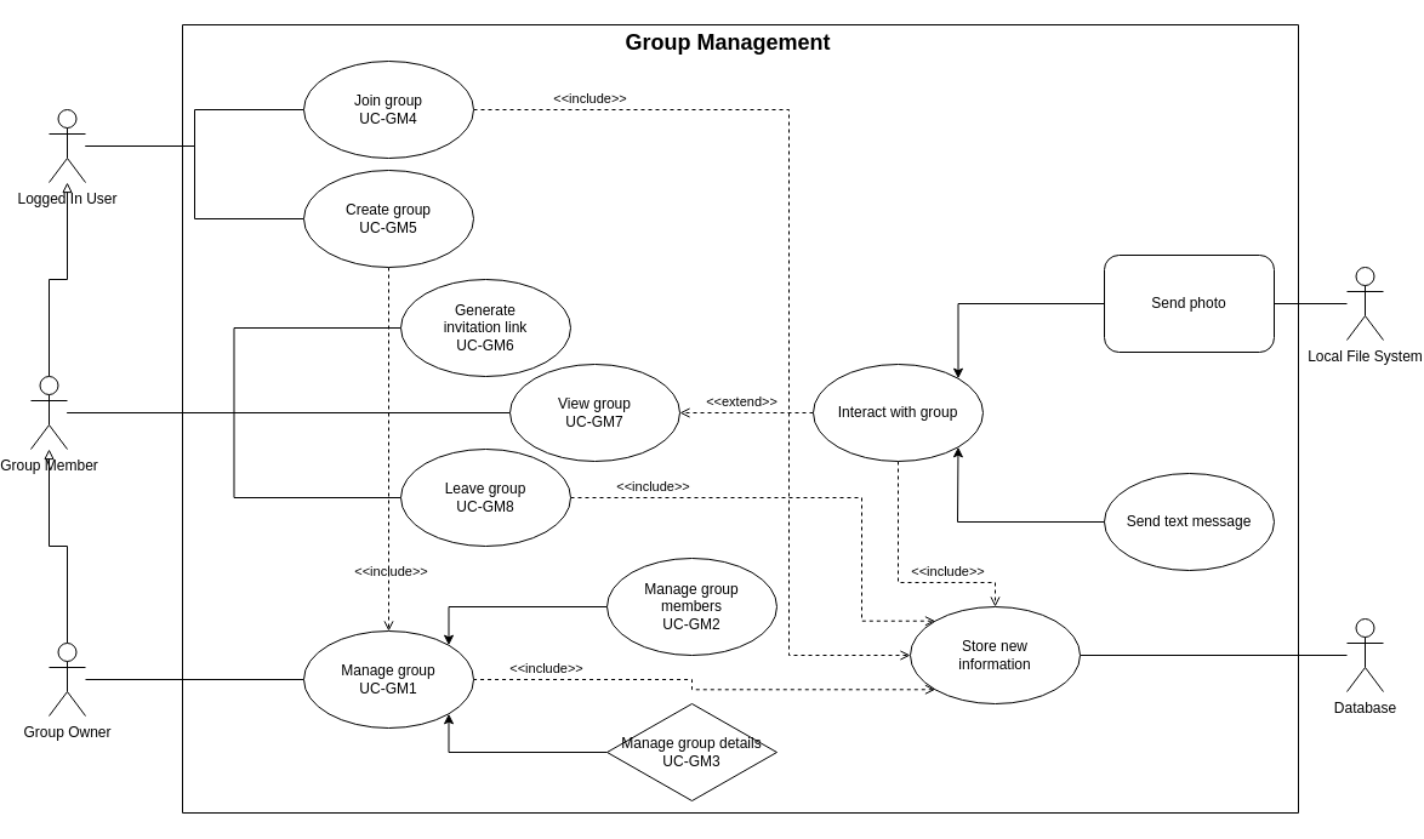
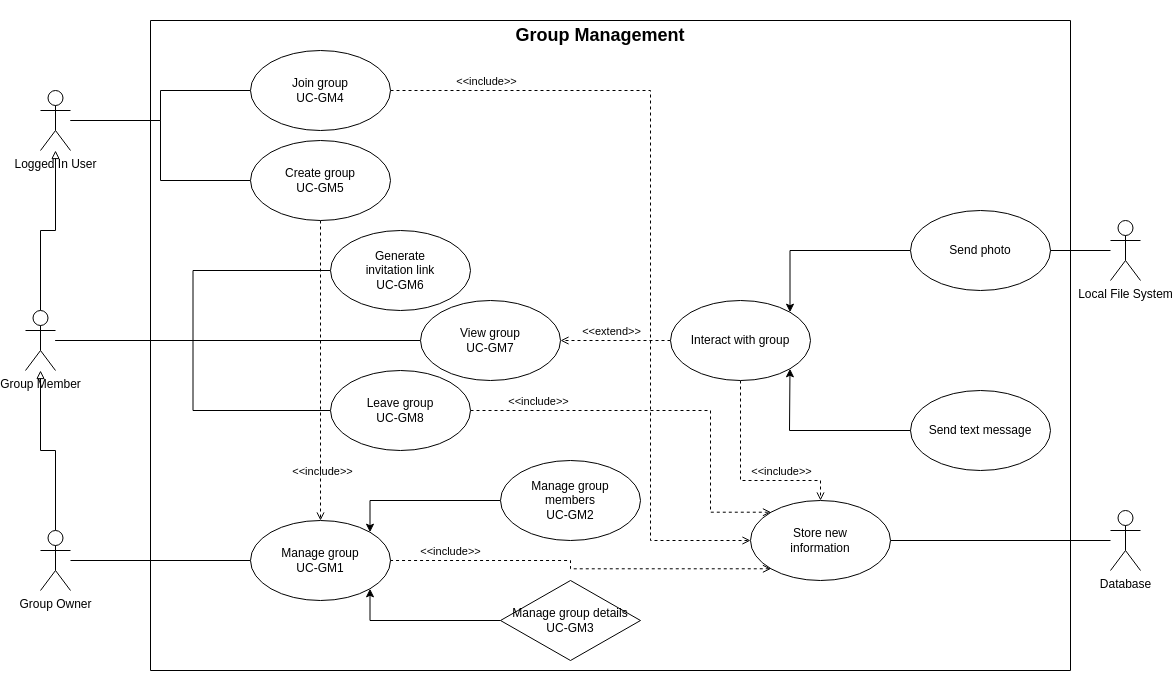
  <mxCell id="0" />
  <mxCell id="1" parent="0" />
  <mxCell id="2" style="edgeStyle=orthogonalEdgeStyle;rounded=0;orthogonalLoop=1;jettySize=auto;html=1;entryX=0;entryY=0.5;entryDx=0;entryDy=0;endArrow=none;endFill=0;" parent="1" source="4" target="20" edge="1"><mxGeometry relative="1" as="geometry" /></mxCell>
  <mxCell id="3" style="edgeStyle=orthogonalEdgeStyle;rounded=0;orthogonalLoop=1;jettySize=auto;html=1;endArrow=none;endFill=0;" parent="1" source="4" target="17" edge="1"><mxGeometry relative="1" as="geometry" /></mxCell>
  <mxCell id="4" value="Logged In User" style="shape=umlActor;verticalLabelPosition=bottom;verticalAlign=top;html=1;outlineConnect=0;fillColor=default;" parent="1" vertex="1"><mxGeometry x="35" y="90" width="30" height="60" as="geometry" /></mxCell>
  <mxCell id="5" style="edgeStyle=orthogonalEdgeStyle;rounded=0;orthogonalLoop=1;jettySize=auto;html=1;entryX=1;entryY=0.5;entryDx=0;entryDy=0;endArrow=none;endFill=0;" parent="1" source="6" target="39" edge="1"><mxGeometry relative="1" as="geometry" /></mxCell>
  <mxCell id="6" value="Database" style="shape=umlActor;verticalLabelPosition=bottom;verticalAlign=top;html=1;outlineConnect=0;fillColor=default;" parent="1" vertex="1"><mxGeometry x="1105" y="510" width="30" height="60" as="geometry" /></mxCell>
  <mxCell id="7" style="edgeStyle=orthogonalEdgeStyle;rounded=0;orthogonalLoop=1;jettySize=auto;html=1;endArrow=block;endFill=0;" parent="1" source="9" target="14" edge="1"><mxGeometry relative="1" as="geometry" /></mxCell>
  <mxCell id="8" style="edgeStyle=orthogonalEdgeStyle;rounded=0;orthogonalLoop=1;jettySize=auto;html=1;entryX=0;entryY=0.5;entryDx=0;entryDy=0;endArrow=none;endFill=0;" parent="1" source="9" target="25" edge="1"><mxGeometry relative="1" as="geometry" /></mxCell>
  <mxCell id="9" value="Group Owner" style="shape=umlActor;verticalLabelPosition=bottom;verticalAlign=top;html=1;outlineConnect=0;fillColor=default;" parent="1" vertex="1"><mxGeometry x="35" y="530" width="30" height="60" as="geometry" /></mxCell>
  <mxCell id="10" style="edgeStyle=orthogonalEdgeStyle;rounded=0;orthogonalLoop=1;jettySize=auto;html=1;endArrow=block;endFill=0;" parent="1" source="14" target="4" edge="1"><mxGeometry relative="1" as="geometry"><mxPoint x="50" y="180" as="targetPoint" /></mxGeometry></mxCell>
  <mxCell id="11" style="edgeStyle=orthogonalEdgeStyle;rounded=0;orthogonalLoop=1;jettySize=auto;html=1;entryX=0;entryY=0.5;entryDx=0;entryDy=0;endArrow=none;endFill=0;" parent="1" source="14" target="29" edge="1"><mxGeometry relative="1" as="geometry" /></mxCell>
  <mxCell id="12" style="edgeStyle=orthogonalEdgeStyle;rounded=0;orthogonalLoop=1;jettySize=auto;html=1;entryX=0;entryY=0.5;entryDx=0;entryDy=0;endArrow=none;endFill=0;" parent="1" source="14" target="26" edge="1"><mxGeometry relative="1" as="geometry" /></mxCell>
  <mxCell id="13" style="edgeStyle=orthogonalEdgeStyle;rounded=0;orthogonalLoop=1;jettySize=auto;html=1;entryX=0;entryY=0.5;entryDx=0;entryDy=0;endArrow=none;endFill=0;" parent="1" source="14" target="30" edge="1"><mxGeometry relative="1" as="geometry" /></mxCell>
  <mxCell id="14" value="Group Member" style="shape=umlActor;verticalLabelPosition=bottom;verticalAlign=top;html=1;outlineConnect=0;fillColor=default;" parent="1" vertex="1"><mxGeometry x="20" y="310" width="30" height="60" as="geometry" /></mxCell>
  <mxCell id="15" style="edgeStyle=orthogonalEdgeStyle;rounded=0;orthogonalLoop=1;jettySize=auto;html=1;exitX=0.5;exitY=1;exitDx=0;exitDy=0;entryX=0.5;entryY=0;entryDx=0;entryDy=0;endArrow=open;endFill=0;dashed=1;" parent="1" source="17" target="25" edge="1"><mxGeometry relative="1" as="geometry" /></mxCell>
  <mxCell id="16" value="&amp;lt;&amp;lt;include&amp;gt;&amp;gt;" style="edgeLabel;html=1;align=center;verticalAlign=middle;resizable=0;points=[];labelBackgroundColor=none;" parent="15" vertex="1" connectable="0"><mxGeometry x="0.667" y="1" relative="1" as="geometry"><mxPoint as="offset" /></mxGeometry></mxCell>
  <mxCell id="17" value="Create group&lt;br&gt;UC-GM5" style="ellipse;whiteSpace=wrap;html=1;fillColor=default;" parent="1" vertex="1"><mxGeometry x="245" y="140" width="140" height="80" as="geometry" /></mxCell>
  <mxCell id="18" style="edgeStyle=orthogonalEdgeStyle;rounded=0;orthogonalLoop=1;jettySize=auto;html=1;exitX=1;exitY=0.5;exitDx=0;exitDy=0;entryX=0;entryY=0.5;entryDx=0;entryDy=0;endArrow=open;endFill=0;dashed=1;" parent="1" source="20" target="39" edge="1"><mxGeometry relative="1" as="geometry"><Array as="points"><mxPoint x="645" y="90" /><mxPoint x="645" y="540" /></Array></mxGeometry></mxCell>
  <mxCell id="19" value="&amp;lt;&amp;lt;include&amp;gt;&amp;gt;" style="edgeLabel;html=1;align=center;verticalAlign=middle;resizable=0;points=[];labelBackgroundColor=none;" parent="18" vertex="1" connectable="0"><mxGeometry x="-0.632" relative="1" as="geometry"><mxPoint x="-54" y="-10" as="offset" /></mxGeometry></mxCell>
  <mxCell id="20" value="Join group&lt;br&gt;UC-GM4" style="ellipse;whiteSpace=wrap;html=1;fillColor=default;" parent="1" vertex="1"><mxGeometry x="245" y="50" width="140" height="80" as="geometry" /></mxCell>
  <mxCell id="21" style="edgeStyle=orthogonalEdgeStyle;rounded=0;orthogonalLoop=1;jettySize=auto;html=1;exitX=0;exitY=0.5;exitDx=0;exitDy=0;entryX=1;entryY=0;entryDx=0;entryDy=0;endArrow=classic;endFill=1;" parent="1" source="22" target="25" edge="1"><mxGeometry relative="1" as="geometry"><Array as="points"><mxPoint x="365" y="500" /></Array></mxGeometry></mxCell>
  <mxCell id="22" value="&lt;div&gt;Manage group&lt;/div&gt;&lt;div&gt;members&lt;/div&gt;&lt;div&gt;UC-GM2&lt;br&gt;&lt;/div&gt;" style="ellipse;whiteSpace=wrap;html=1;fillColor=default;" parent="1" vertex="1"><mxGeometry x="495" y="460" width="140" height="80" as="geometry" /></mxCell>
  <mxCell id="23" style="edgeStyle=orthogonalEdgeStyle;rounded=0;orthogonalLoop=1;jettySize=auto;html=1;exitX=0;exitY=0.5;exitDx=0;exitDy=0;entryX=1;entryY=1;entryDx=0;entryDy=0;endArrow=classic;endFill=1;" parent="1" source="24" target="25" edge="1"><mxGeometry relative="1" as="geometry"><Array as="points"><mxPoint x="365" y="620" /></Array></mxGeometry></mxCell>
  <mxCell id="24" value="Manage group details&lt;br&gt;UC-GM3" style="rhombus;whiteSpace=wrap;html=1;fillColor=default;" parent="1" vertex="1"><mxGeometry x="495" y="580" width="140" height="80" as="geometry" /></mxCell>
  <mxCell id="25" value="Manage group&lt;br&gt;UC-GM1" style="ellipse;whiteSpace=wrap;html=1;fillColor=default;" parent="1" vertex="1"><mxGeometry x="245" y="520" width="140" height="80" as="geometry" /></mxCell>
  <mxCell id="26" value="&lt;div&gt;Generate&lt;/div&gt;&lt;div&gt;invitation&amp;nbsp;&lt;span style=&quot;background-color: initial;&quot;&gt;link&lt;/span&gt;&lt;/div&gt;&lt;div&gt;UC-GM6&lt;br&gt;&lt;/div&gt;" style="ellipse;whiteSpace=wrap;html=1;fillColor=default;" parent="1" vertex="1"><mxGeometry x="325" y="230" width="140" height="80" as="geometry" /></mxCell>
  <mxCell id="27" style="edgeStyle=orthogonalEdgeStyle;rounded=0;orthogonalLoop=1;jettySize=auto;html=1;exitX=1;exitY=0.5;exitDx=0;exitDy=0;entryX=0;entryY=0;entryDx=0;entryDy=0;endArrow=open;endFill=0;dashed=1;" parent="1" source="29" target="39" edge="1"><mxGeometry relative="1" as="geometry"><Array as="points"><mxPoint x="705" y="410" /><mxPoint x="705" y="512" /></Array></mxGeometry></mxCell>
  <mxCell id="28" value="&amp;lt;&amp;lt;include&amp;gt;&amp;gt;" style="edgeLabel;html=1;align=center;verticalAlign=middle;resizable=0;points=[];labelBackgroundColor=none;" parent="27" vertex="1" connectable="0"><mxGeometry x="-0.667" y="3" relative="1" as="geometry"><mxPoint y="-7" as="offset" /></mxGeometry></mxCell>
  <mxCell id="29" value="Leave group&lt;br&gt;UC-GM8" style="ellipse;whiteSpace=wrap;html=1;fillColor=default;" parent="1" vertex="1"><mxGeometry x="325" y="370" width="140" height="80" as="geometry" /></mxCell>
  <mxCell id="30" value="View group&lt;br&gt;UC-GM7" style="ellipse;whiteSpace=wrap;html=1;fillColor=default;" parent="1" vertex="1"><mxGeometry x="415" y="300" width="140" height="80" as="geometry" /></mxCell>
  <mxCell id="31" style="edgeStyle=orthogonalEdgeStyle;rounded=0;orthogonalLoop=1;jettySize=auto;html=1;entryX=1;entryY=0.5;entryDx=0;entryDy=0;endArrow=open;endFill=0;dashed=1;" parent="1" source="35" target="30" edge="1"><mxGeometry relative="1" as="geometry" /></mxCell>
  <mxCell id="32" value="&amp;lt;&amp;lt;extend&amp;gt;&amp;gt;" style="edgeLabel;html=1;align=center;verticalAlign=middle;resizable=0;points=[];labelBackgroundColor=none;" parent="31" vertex="1" connectable="0"><mxGeometry x="-0.08" y="1" relative="1" as="geometry"><mxPoint x="-9" y="-11" as="offset" /></mxGeometry></mxCell>
  <mxCell id="33" style="edgeStyle=orthogonalEdgeStyle;rounded=0;orthogonalLoop=1;jettySize=auto;html=1;exitX=0.5;exitY=1;exitDx=0;exitDy=0;entryX=0.5;entryY=0;entryDx=0;entryDy=0;dashed=1;endArrow=open;endFill=0;" parent="1" source="35" target="39" edge="1"><mxGeometry relative="1" as="geometry"><Array as="points"><mxPoint x="735" y="480" /><mxPoint x="815" y="480" /></Array></mxGeometry></mxCell>
  <mxCell id="34" value="&amp;lt;&amp;lt;include&amp;gt;&amp;gt;" style="edgeLabel;html=1;align=center;verticalAlign=middle;resizable=0;points=[];labelBackgroundColor=none;" parent="33" vertex="1" connectable="0"><mxGeometry x="0.34" relative="1" as="geometry"><mxPoint x="6" y="-10" as="offset" /></mxGeometry></mxCell>
  <mxCell id="35" value="Interact with group" style="ellipse;whiteSpace=wrap;html=1;fillColor=default;" parent="1" vertex="1"><mxGeometry x="665" y="300" width="140" height="80" as="geometry" /></mxCell>
  <mxCell id="36" style="edgeStyle=orthogonalEdgeStyle;rounded=0;orthogonalLoop=1;jettySize=auto;html=1;entryX=1;entryY=0;entryDx=0;entryDy=0;startArrow=none;startFill=0;endArrow=classic;endFill=1;" parent="1" source="42" target="35" edge="1"><mxGeometry relative="1" as="geometry" /></mxCell>
  <mxCell id="37" style="edgeStyle=orthogonalEdgeStyle;rounded=0;orthogonalLoop=1;jettySize=auto;html=1;exitX=0;exitY=1;exitDx=0;exitDy=0;entryX=1;entryY=0.5;entryDx=0;entryDy=0;endArrow=none;endFill=0;dashed=1;startArrow=open;startFill=0;" parent="1" source="39" target="25" edge="1"><mxGeometry relative="1" as="geometry" /></mxCell>
  <mxCell id="38" value="&amp;lt;&amp;lt;include&amp;gt;&amp;gt;" style="edgeLabel;html=1;align=center;verticalAlign=middle;resizable=0;points=[];labelBackgroundColor=none;" parent="37" vertex="1" connectable="0"><mxGeometry x="0.676" y="-1" relative="1" as="geometry"><mxPoint x="-3" y="-9" as="offset" /></mxGeometry></mxCell>
  <mxCell id="39" value="&lt;div&gt;Store new&lt;/div&gt;&lt;div&gt;information&lt;/div&gt;" style="ellipse;whiteSpace=wrap;html=1;fillColor=default;" parent="1" vertex="1"><mxGeometry x="745" y="500" width="140" height="80" as="geometry" /></mxCell>
  <mxCell id="40" value="&lt;b&gt;&lt;font style=&quot;font-size: 18px;&quot;&gt;Group Management&lt;/font&gt;&lt;/b&gt;" style="text;html=1;align=center;verticalAlign=middle;whiteSpace=wrap;rounded=0;" parent="1" vertex="1"><mxGeometry x="490" y="20" width="210" height="30" as="geometry" /></mxCell>
  <mxCell id="41" value="" style="swimlane;startSize=0;" parent="1" vertex="1"><mxGeometry x="145" y="20" width="920" height="650" as="geometry" /></mxCell>
- <mxCell id="42" value="Send photo" style="whiteSpace=wrap;html=1;fillColor=default;rounded=1;" parent="41" vertex="1"><mxGeometry x="760" y="190" width="140" height="80" as="geometry" /></mxCell>
+ <mxCell id="42" value="Send photo" style="ellipse;whiteSpace=wrap;html=1;fillColor=default;" parent="41" vertex="1"><mxGeometry x="760" y="190" width="140" height="80" as="geometry" /></mxCell>
  <mxCell id="43" value="Send text message" style="ellipse;whiteSpace=wrap;html=1;fillColor=default;" parent="41" vertex="1"><mxGeometry x="760" y="370" width="140" height="80" as="geometry" /></mxCell>
  <mxCell id="44" style="edgeStyle=none;html=1;entryX=1;entryY=1;entryDx=0;entryDy=0;exitX=0;exitY=0.5;exitDx=0;exitDy=0;rounded=0;" parent="1" source="43" target="35" edge="1"><mxGeometry relative="1" as="geometry"><Array as="points"><mxPoint x="784" y="430" /></Array></mxGeometry></mxCell>
  <mxCell id="45" style="edgeStyle=none;rounded=0;html=1;entryX=1;entryY=0.5;entryDx=0;entryDy=0;endArrow=none;endFill=0;" parent="1" source="46" target="42" edge="1"><mxGeometry relative="1" as="geometry" /></mxCell>
  <mxCell id="46" value="Local File System" style="shape=umlActor;verticalLabelPosition=bottom;verticalAlign=top;html=1;outlineConnect=0;" parent="1" vertex="1"><mxGeometry x="1105" y="220" width="30" height="60" as="geometry" /></mxCell>
